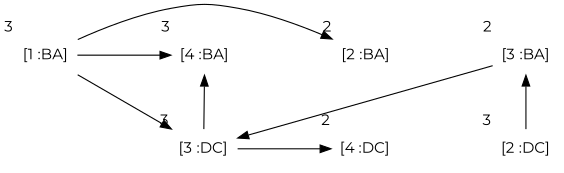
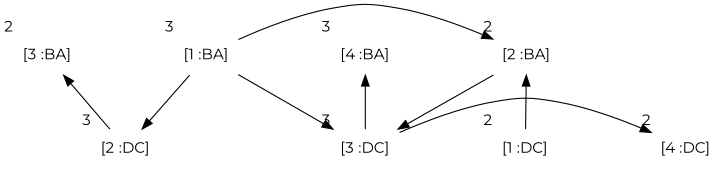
  digraph {
    fontname=Montserrat
    nodesep=1.2
    ranksep=0.7
    node [fontname=Montserrat shape=plaintext xlabel=3]
    edge [fontname=Montserrat]
    "[1 :BA]"
    "[2 :BA]" [xlabel=2]
    "[3 :BA]" [xlabel=2]
    "[4 :BA]"
+   "[1 :DC]" [xlabel=2]
    "[2 :DC]"
    "[3 :DC]"
    "[4 :DC]" [xlabel=2]
    subgraph sub_1 {
      rank=same
      "[1 :BA]"
      "[2 :BA]"
      "[3 :BA]"
      "[4 :BA]"
    }
    subgraph sub_2 {
      rank=same
+     "[1 :DC]"
      "[2 :DC]"
      "[3 :DC]"
      "[4 :DC]"
    }
    "[1 :BA]" -> "[2 :BA]"
-   "[1 :BA]" -> "[4 :BA]"
+   "[1 :BA]" -> "[2 :DC]"
    "[1 :BA]" -> "[3 :DC]"
-   "[3 :BA]" -> "[3 :DC]"
+   "[2 :BA]" -> "[3 :DC]"
+   "[1 :DC]" -> "[2 :BA]"
    "[2 :DC]" -> "[3 :BA]"
    "[3 :DC]" -> "[4 :BA]"
    "[3 :DC]" -> "[4 :DC]"
  }
